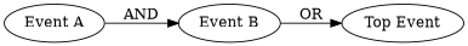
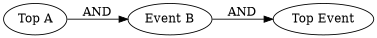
  digraph {
    rankdir=LR
-   "Event A"
+   "Event A" [label="Top A"]
    "Event B"
    "Top Event"
    "Event A" -> "Event B" [label=AND]
-   "Event B" -> "Top Event" [label=OR]
+   "Event B" -> "Top Event" [label=AND]
  }
